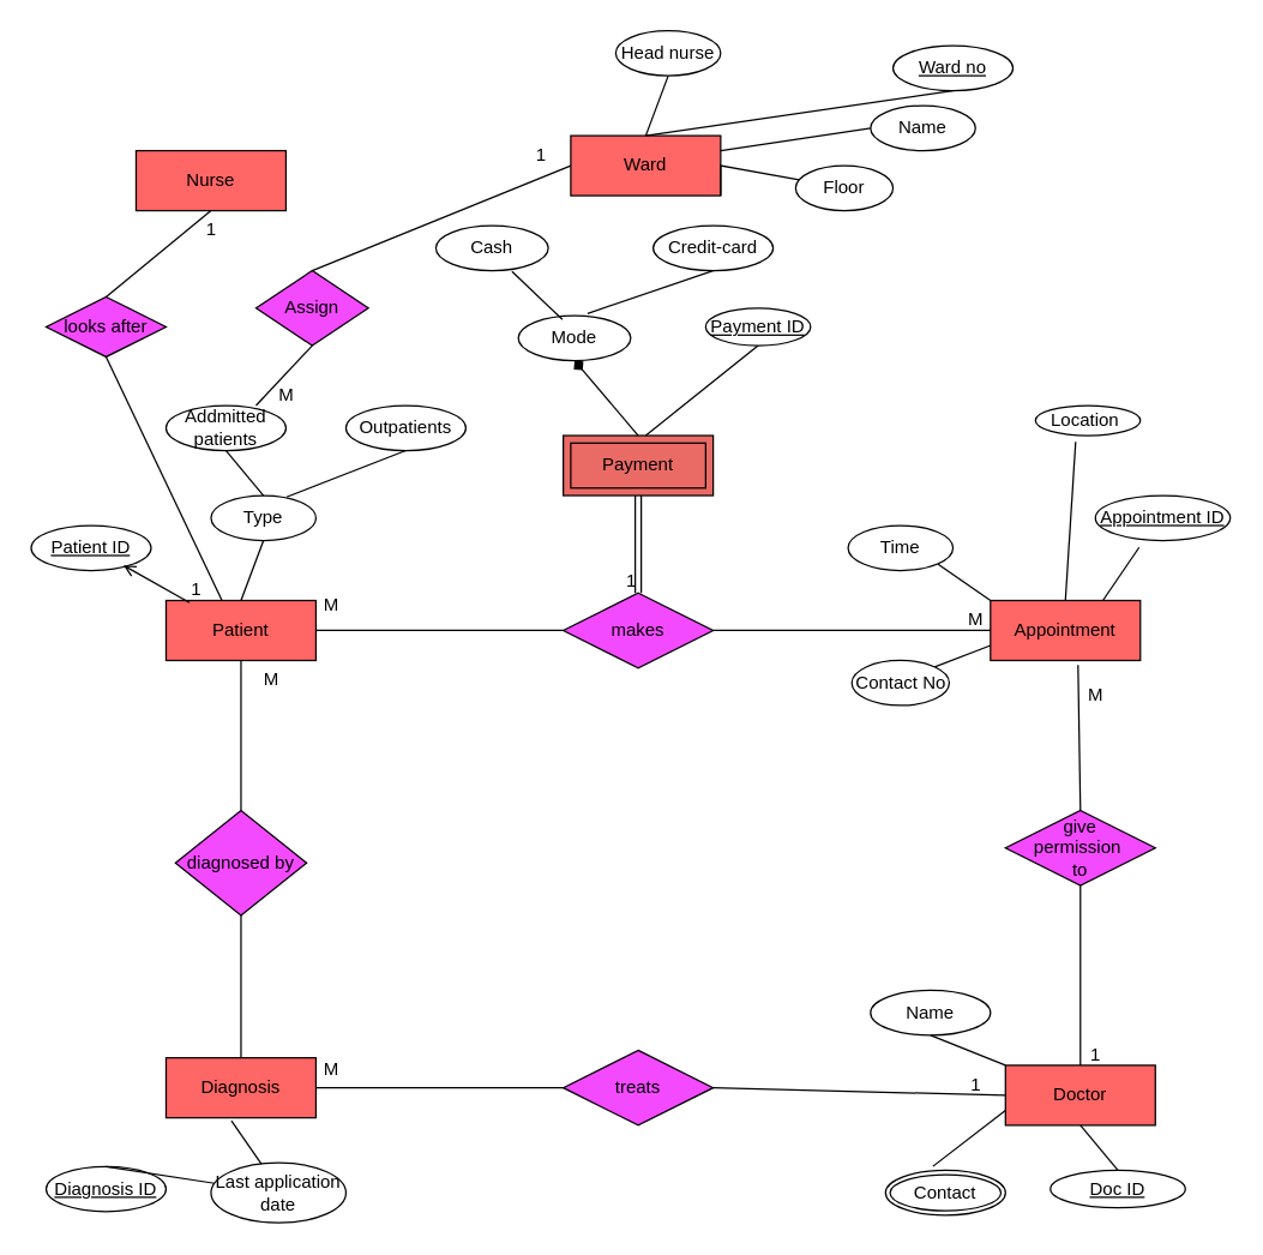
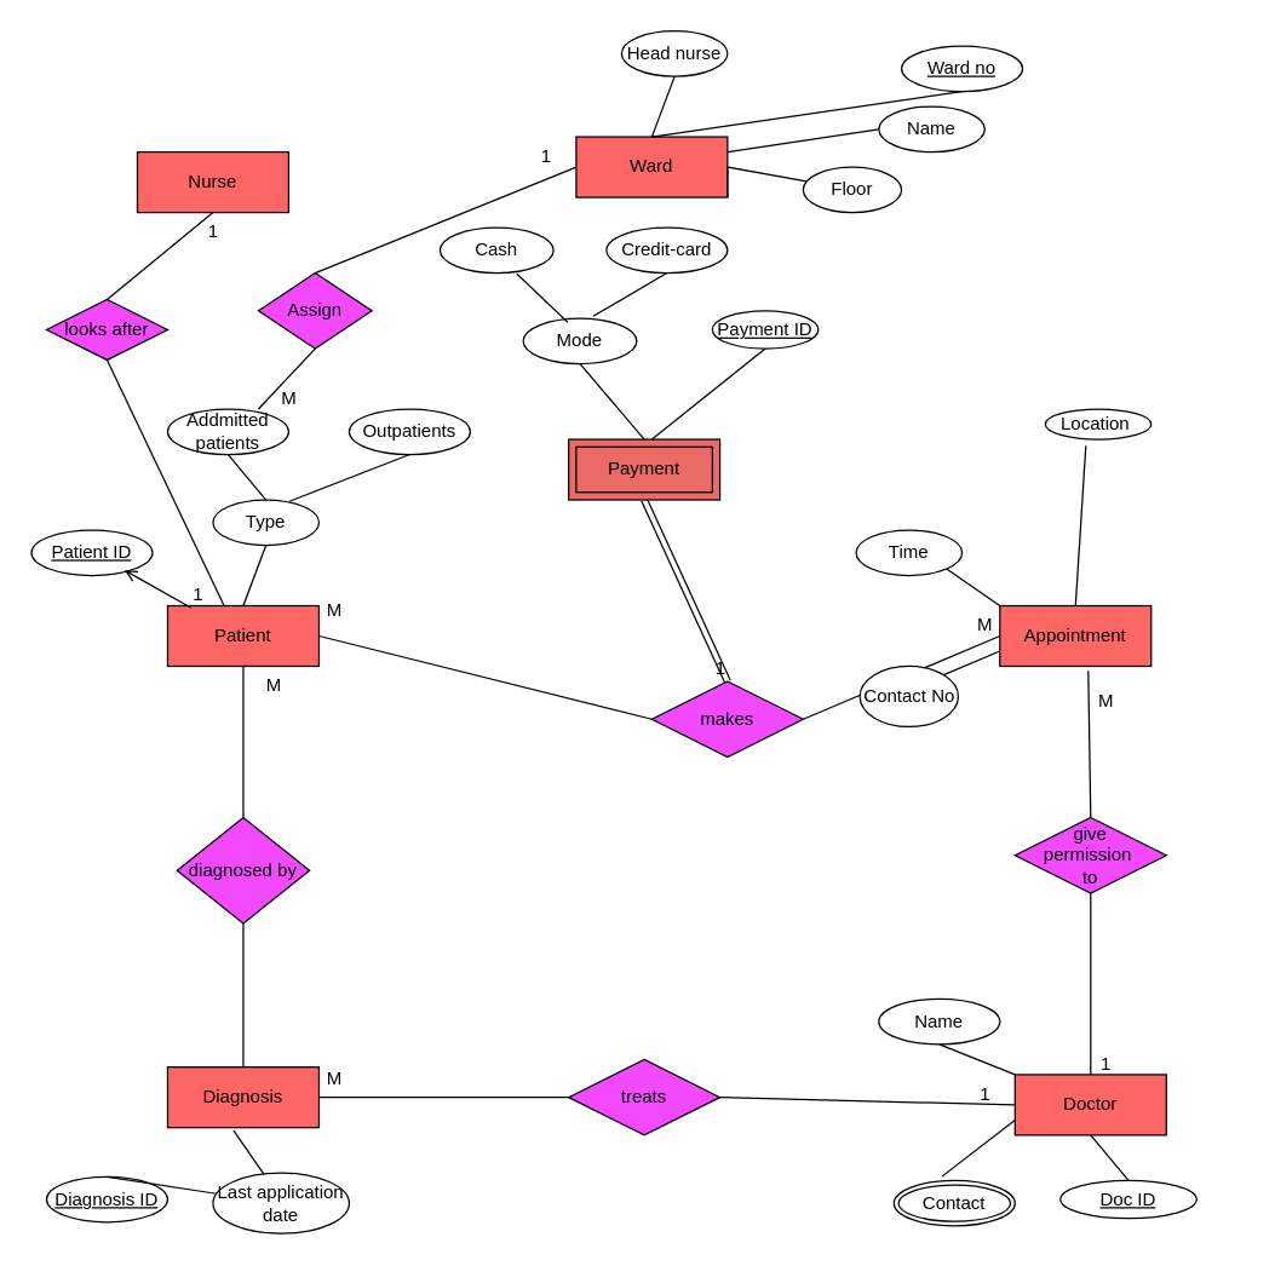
  <mxCell id="0" />
  <mxCell id="1" parent="0" />
  <mxCell id="2" value="Doctor" style="whiteSpace=wrap;html=1;align=center;fillColor=#FF6666;" vertex="1" parent="1"><mxGeometry x="670" y="710" width="100" height="40" as="geometry" /></mxCell>
  <mxCell id="3" value="Appointment" style="whiteSpace=wrap;html=1;align=center;fillColor=#FF6666;" vertex="1" parent="1"><mxGeometry x="660" y="400" width="100" height="40" as="geometry" /></mxCell>
  <mxCell id="4" value="Nurse" style="whiteSpace=wrap;html=1;align=center;fillColor=#FF6666;" vertex="1" parent="1"><mxGeometry x="90" y="100" width="100" height="40" as="geometry" /></mxCell>
  <mxCell id="5" value="Patient" style="whiteSpace=wrap;html=1;align=center;fillColor=#FF6666;" vertex="1" parent="1"><mxGeometry x="110" y="400" width="100" height="40" as="geometry" /></mxCell>
  <mxCell id="6" value="Diagnosis" style="whiteSpace=wrap;html=1;align=center;fillColor=#FF6666;" vertex="1" parent="1"><mxGeometry x="110" y="705" width="100" height="40" as="geometry" /></mxCell>
  <mxCell id="7" value="Ward" style="whiteSpace=wrap;html=1;align=center;fillColor=#FF6666;" vertex="1" parent="1"><mxGeometry x="380" y="90" width="100" height="40" as="geometry" /></mxCell>
  <mxCell id="8" value="give &lt;br&gt;permission&amp;nbsp;&lt;br&gt;to" style="shape=rhombus;perimeter=rhombusPerimeter;whiteSpace=wrap;html=1;align=center;fillColor=#F34AFF;" vertex="1" parent="1"><mxGeometry x="670" y="540" width="100" height="50" as="geometry" /></mxCell>
- <mxCell id="9" value="makes" style="shape=rhombus;perimeter=rhombusPerimeter;whiteSpace=wrap;html=1;align=center;fillColor=#F34AFF;" vertex="1" parent="1"><mxGeometry x="375" y="395" width="100" height="50" as="geometry" /></mxCell>
+ <mxCell id="9" value="makes" style="shape=rhombus;perimeter=rhombusPerimeter;whiteSpace=wrap;html=1;align=center;fillColor=#F34AFF;" vertex="1" parent="1"><mxGeometry x="430" y="450" width="100" height="50" as="geometry" /></mxCell>
  <mxCell id="10" value="Assign" style="shape=rhombus;perimeter=rhombusPerimeter;whiteSpace=wrap;html=1;align=center;fillColor=#F34AFF;direction=south;" vertex="1" parent="1"><mxGeometry x="170" y="180" width="75" height="50" as="geometry" /></mxCell>
  <mxCell id="11" value="diagnosed by" style="shape=rhombus;perimeter=rhombusPerimeter;whiteSpace=wrap;html=1;align=center;fillColor=#F34AFF;direction=south;" vertex="1" parent="1"><mxGeometry x="116.25" y="540" width="87.5" height="70" as="geometry" /></mxCell>
  <mxCell id="12" value="treats" style="shape=rhombus;perimeter=rhombusPerimeter;whiteSpace=wrap;html=1;align=center;fillColor=#F34AFF;" vertex="1" parent="1"><mxGeometry x="375" y="700" width="100" height="50" as="geometry" /></mxCell>
  <mxCell id="13" value="looks after" style="shape=rhombus;perimeter=rhombusPerimeter;whiteSpace=wrap;html=1;align=center;fillColor=#F34AFF;" vertex="1" parent="1"><mxGeometry x="30" y="197.5" width="80" height="40" as="geometry" /></mxCell>
  <mxCell id="14" value="" style="endArrow=none;html=1;rounded=0;entryX=0;entryY=0.5;entryDx=0;entryDy=0;exitX=1;exitY=0.5;exitDx=0;exitDy=0;" edge="1" parent="1" source="12" target="2"><mxGeometry relative="1" as="geometry"><mxPoint x="340" y="500" as="sourcePoint" /><mxPoint x="500" y="500" as="targetPoint" /></mxGeometry></mxCell>
  <mxCell id="15" value="" style="endArrow=none;html=1;rounded=0;entryX=0.5;entryY=0;entryDx=0;entryDy=0;exitX=0.5;exitY=1;exitDx=0;exitDy=0;" edge="1" parent="1" source="8" target="2"><mxGeometry relative="1" as="geometry"><mxPoint x="340" y="500" as="sourcePoint" /><mxPoint x="500" y="500" as="targetPoint" /></mxGeometry></mxCell>
  <mxCell id="16" value="" style="endArrow=none;html=1;rounded=0;entryX=0.5;entryY=0;entryDx=0;entryDy=0;exitX=0.584;exitY=1.075;exitDx=0;exitDy=0;exitPerimeter=0;" edge="1" parent="1" source="3" target="8"><mxGeometry relative="1" as="geometry"><mxPoint x="340" y="500" as="sourcePoint" /><mxPoint x="500" y="500" as="targetPoint" /></mxGeometry></mxCell>
  <mxCell id="17" value="" style="endArrow=none;html=1;rounded=0;exitX=1;exitY=0.5;exitDx=0;exitDy=0;entryX=0;entryY=0.5;entryDx=0;entryDy=0;" edge="1" parent="1" source="9" target="3"><mxGeometry relative="1" as="geometry"><mxPoint x="340" y="500" as="sourcePoint" /><mxPoint x="500" y="500" as="targetPoint" /></mxGeometry></mxCell>
  <mxCell id="18" value="" style="endArrow=none;html=1;rounded=0;exitX=1;exitY=0.5;exitDx=0;exitDy=0;entryX=0;entryY=0.5;entryDx=0;entryDy=0;" edge="1" parent="1" source="5" target="9"><mxGeometry relative="1" as="geometry"><mxPoint x="340" y="500" as="sourcePoint" /><mxPoint x="500" y="500" as="targetPoint" /></mxGeometry></mxCell>
  <mxCell id="19" value="" style="endArrow=none;html=1;rounded=0;exitX=0;exitY=0.5;exitDx=0;exitDy=0;entryX=0.5;entryY=1;entryDx=0;entryDy=0;" edge="1" parent="1" source="11" target="5"><mxGeometry relative="1" as="geometry"><mxPoint x="340" y="500" as="sourcePoint" /><mxPoint x="500" y="500" as="targetPoint" /></mxGeometry></mxCell>
  <mxCell id="20" value="" style="endArrow=none;html=1;rounded=0;exitX=0.5;exitY=0;exitDx=0;exitDy=0;entryX=1;entryY=0.5;entryDx=0;entryDy=0;" edge="1" parent="1" source="6" target="11"><mxGeometry relative="1" as="geometry"><mxPoint x="340" y="500" as="sourcePoint" /><mxPoint x="500" y="500" as="targetPoint" /></mxGeometry></mxCell>
  <mxCell id="21" value="" style="endArrow=none;html=1;rounded=0;exitX=1;exitY=0.5;exitDx=0;exitDy=0;entryX=0;entryY=0.5;entryDx=0;entryDy=0;" edge="1" parent="1" source="6" target="12"><mxGeometry relative="1" as="geometry"><mxPoint x="340" y="500" as="sourcePoint" /><mxPoint x="500" y="500" as="targetPoint" /></mxGeometry></mxCell>
  <mxCell id="22" value="" style="shape=link;html=1;rounded=0;entryX=0.5;entryY=0;entryDx=0;entryDy=0;" edge="1" parent="1" target="9"><mxGeometry relative="1" as="geometry"><mxPoint x="425" y="330" as="sourcePoint" /><mxPoint x="500" y="500" as="targetPoint" /></mxGeometry></mxCell>
  <mxCell id="23" value="1" style="resizable=0;html=1;whiteSpace=wrap;align=right;verticalAlign=bottom;" connectable="0" vertex="1" parent="22"><mxGeometry x="1" relative="1" as="geometry" /></mxCell>
  <mxCell id="24" value="Payment" style="shape=ext;margin=3;double=1;whiteSpace=wrap;html=1;align=center;fillColor=#EA6B66;" vertex="1" parent="1"><mxGeometry x="375" y="290" width="100" height="40" as="geometry" /></mxCell>
- <mxCell id="25" value="" style="endArrow=diamond;html=1;rounded=0;entryX=0.5;entryY=1;entryDx=0;entryDy=0;exitX=0.5;exitY=0;exitDx=0;exitDy=0;" edge="1" parent="1" source="24" target="29"><mxGeometry relative="1" as="geometry"><mxPoint x="340" y="380" as="sourcePoint" /><mxPoint x="500" y="380" as="targetPoint" /></mxGeometry></mxCell>
+ <mxCell id="25" value="" style="endArrow=none;html=1;rounded=0;entryX=0.5;entryY=1;entryDx=0;entryDy=0;exitX=0.5;exitY=0;exitDx=0;exitDy=0;" edge="1" parent="1" source="24" target="29"><mxGeometry relative="1" as="geometry"><mxPoint x="340" y="380" as="sourcePoint" /><mxPoint x="500" y="380" as="targetPoint" /></mxGeometry></mxCell>
  <mxCell id="26" value="" style="endArrow=none;html=1;rounded=0;" edge="1" parent="1"><mxGeometry relative="1" as="geometry"><mxPoint x="430" y="290" as="sourcePoint" /><mxPoint x="505" y="230" as="targetPoint" /></mxGeometry></mxCell>
- <mxCell id="27" value="Credit-card" style="ellipse;whiteSpace=wrap;html=1;align=center;" vertex="1" parent="1"><mxGeometry x="435" y="150" width="80" height="30" as="geometry" /></mxCell>
+ <mxCell id="27" value="Credit-card" style="ellipse;whiteSpace=wrap;html=1;align=center;" vertex="1" parent="1"><mxGeometry x="400" y="150" width="80" height="30" as="geometry" /></mxCell>
  <mxCell id="28" value="Cash" style="ellipse;whiteSpace=wrap;html=1;align=center;" vertex="1" parent="1"><mxGeometry x="290" y="150" width="75" height="30" as="geometry" /></mxCell>
  <mxCell id="29" value="Mode" style="ellipse;whiteSpace=wrap;html=1;align=center;" vertex="1" parent="1"><mxGeometry x="345" y="210" width="75" height="30" as="geometry" /></mxCell>
  <mxCell id="30" value="Payment ID" style="ellipse;whiteSpace=wrap;html=1;align=center;fontStyle=4;" vertex="1" parent="1"><mxGeometry x="470" y="205" width="70" height="25" as="geometry" /></mxCell>
  <mxCell id="31" value="" style="endArrow=none;html=1;rounded=0;exitX=0.616;exitY=-0.047;exitDx=0;exitDy=0;exitPerimeter=0;entryX=0.5;entryY=1;entryDx=0;entryDy=0;" edge="1" parent="1" source="29" target="27"><mxGeometry relative="1" as="geometry"><mxPoint x="340" y="380" as="sourcePoint" /><mxPoint x="500" y="380" as="targetPoint" /></mxGeometry></mxCell>
  <mxCell id="32" value="" style="endArrow=none;html=1;rounded=0;exitX=0.677;exitY=1.02;exitDx=0;exitDy=0;exitPerimeter=0;entryX=0.392;entryY=0.087;entryDx=0;entryDy=0;entryPerimeter=0;" edge="1" parent="1" source="28" target="29"><mxGeometry relative="1" as="geometry"><mxPoint x="340" y="380" as="sourcePoint" /><mxPoint x="500" y="380" as="targetPoint" /></mxGeometry></mxCell>
  <mxCell id="33" value="Patient ID" style="ellipse;whiteSpace=wrap;html=1;align=center;fontStyle=4;" vertex="1" parent="1"><mxGeometry x="20" y="350" width="80" height="30" as="geometry" /></mxCell>
  <mxCell id="34" value="Type" style="ellipse;whiteSpace=wrap;html=1;align=center;" vertex="1" parent="1"><mxGeometry x="140" y="330" width="70" height="30" as="geometry" /></mxCell>
  <mxCell id="35" value="Outpatients" style="ellipse;whiteSpace=wrap;html=1;align=center;" vertex="1" parent="1"><mxGeometry x="230" y="270" width="80" height="30" as="geometry" /></mxCell>
  <mxCell id="36" value="Addmitted patients" style="ellipse;whiteSpace=wrap;html=1;align=center;" vertex="1" parent="1"><mxGeometry x="110" y="270" width="80" height="30" as="geometry" /></mxCell>
  <mxCell id="37" value="" style="endArrow=none;html=1;rounded=0;entryX=0;entryY=0;entryDx=0;entryDy=0;exitX=1;exitY=1;exitDx=0;exitDy=0;" edge="1" parent="1" source="51" target="3"><mxGeometry relative="1" as="geometry"><mxPoint x="340" y="380" as="sourcePoint" /><mxPoint x="500" y="380" as="targetPoint" /></mxGeometry></mxCell>
  <mxCell id="38" value="" style="endArrow=none;html=1;rounded=0;entryX=1;entryY=0;entryDx=0;entryDy=0;exitX=0;exitY=0.75;exitDx=0;exitDy=0;" edge="1" parent="1" source="3" target="49"><mxGeometry relative="1" as="geometry"><mxPoint x="340" y="380" as="sourcePoint" /><mxPoint x="500" y="380" as="targetPoint" /></mxGeometry></mxCell>
  <mxCell id="39" value="" style="endArrow=none;html=1;rounded=0;exitX=0.72;exitY=0.033;exitDx=0;exitDy=0;exitPerimeter=0;entryX=0.5;entryY=1;entryDx=0;entryDy=0;" edge="1" parent="1" source="34" target="35"><mxGeometry relative="1" as="geometry"><mxPoint x="340" y="380" as="sourcePoint" /><mxPoint x="500" y="380" as="targetPoint" /></mxGeometry></mxCell>
  <mxCell id="40" value="" style="endArrow=none;html=1;rounded=0;exitX=0.5;exitY=0;exitDx=0;exitDy=0;entryX=0.5;entryY=1;entryDx=0;entryDy=0;" edge="1" parent="1" source="34" target="36"><mxGeometry relative="1" as="geometry"><mxPoint x="340" y="380" as="sourcePoint" /><mxPoint x="500" y="380" as="targetPoint" /></mxGeometry></mxCell>
  <mxCell id="41" value="" style="endArrow=open;html=1;rounded=0;exitX=0.156;exitY=0.035;exitDx=0;exitDy=0;exitPerimeter=0;entryX=0.77;entryY=0.887;entryDx=0;entryDy=0;entryPerimeter=0;" edge="1" parent="1" source="5" target="33"><mxGeometry relative="1" as="geometry"><mxPoint x="340" y="380" as="sourcePoint" /><mxPoint x="500" y="380" as="targetPoint" /></mxGeometry></mxCell>
  <mxCell id="42" value="" style="endArrow=none;html=1;rounded=0;exitX=0.5;exitY=0;exitDx=0;exitDy=0;entryX=0.5;entryY=1;entryDx=0;entryDy=0;" edge="1" parent="1" source="5" target="34"><mxGeometry relative="1" as="geometry"><mxPoint x="340" y="380" as="sourcePoint" /><mxPoint x="500" y="380" as="targetPoint" /></mxGeometry></mxCell>
  <mxCell id="43" value="" style="endArrow=none;html=1;rounded=0;exitX=0.5;exitY=0;exitDx=0;exitDy=0;entryX=0.5;entryY=1;entryDx=0;entryDy=0;" edge="1" parent="1" source="13" target="4"><mxGeometry relative="1" as="geometry"><mxPoint x="340" y="380" as="sourcePoint" /><mxPoint x="500" y="380" as="targetPoint" /></mxGeometry></mxCell>
  <mxCell id="44" value="" style="endArrow=none;html=1;rounded=0;exitX=0.5;exitY=1;exitDx=0;exitDy=0;entryX=0.372;entryY=-0.005;entryDx=0;entryDy=0;entryPerimeter=0;" edge="1" parent="1" source="13" target="5"><mxGeometry relative="1" as="geometry"><mxPoint x="340" y="380" as="sourcePoint" /><mxPoint x="150" y="270" as="targetPoint" /></mxGeometry></mxCell>
- <mxCell id="45" value="Appointment ID" style="ellipse;whiteSpace=wrap;html=1;align=center;fontStyle=4;" vertex="1" parent="1"><mxGeometry x="730" y="330" width="90" height="30" as="geometry" /></mxCell>
  <mxCell id="46" value="Floor" style="ellipse;whiteSpace=wrap;html=1;align=center;" vertex="1" parent="1"><mxGeometry x="530" y="110" width="65" height="30" as="geometry" /></mxCell>
  <mxCell id="47" value="Last application date" style="ellipse;whiteSpace=wrap;html=1;align=center;" vertex="1" parent="1"><mxGeometry x="140" y="775" width="90" height="40" as="geometry" /></mxCell>
  <mxCell id="48" value="Name" style="ellipse;whiteSpace=wrap;html=1;align=center;" vertex="1" parent="1"><mxGeometry x="580" y="660" width="80" height="30" as="geometry" /></mxCell>
- <mxCell id="49" value="Contact No" style="ellipse;whiteSpace=wrap;html=1;align=center;" vertex="1" parent="1"><mxGeometry x="567.5" y="440" width="65" height="30" as="geometry" /></mxCell>
+ <mxCell id="49" value="Contact No" style="ellipse;whiteSpace=wrap;html=1;align=center;" vertex="1" parent="1"><mxGeometry x="567.5" y="440" width="65" height="40" as="geometry" /></mxCell>
  <mxCell id="50" value="Location&amp;nbsp;" style="ellipse;whiteSpace=wrap;html=1;align=center;" vertex="1" parent="1"><mxGeometry x="690" y="270" width="70" height="20" as="geometry" /></mxCell>
  <mxCell id="51" value="Time" style="ellipse;whiteSpace=wrap;html=1;align=center;" vertex="1" parent="1"><mxGeometry x="565" y="350" width="70" height="30" as="geometry" /></mxCell>
  <mxCell id="52" value="" style="endArrow=none;html=1;rounded=0;entryX=0;entryY=0;entryDx=0;entryDy=0;exitX=0.5;exitY=1;exitDx=0;exitDy=0;" edge="1" parent="1" source="48" target="2"><mxGeometry relative="1" as="geometry"><mxPoint x="350" y="520" as="sourcePoint" /><mxPoint x="510" y="520" as="targetPoint" /></mxGeometry></mxCell>
- <mxCell id="53" value="" style="endArrow=none;html=1;rounded=0;entryX=0.75;entryY=0;entryDx=0;entryDy=0;exitX=0.324;exitY=1.153;exitDx=0;exitDy=0;exitPerimeter=0;" edge="1" parent="1" source="45" target="3"><mxGeometry relative="1" as="geometry"><mxPoint x="350" y="520" as="sourcePoint" /><mxPoint x="510" y="520" as="targetPoint" /></mxGeometry></mxCell>
  <mxCell id="54" value="" style="endArrow=none;html=1;rounded=0;entryX=0.5;entryY=0;entryDx=0;entryDy=0;exitX=0.383;exitY=1.21;exitDx=0;exitDy=0;exitPerimeter=0;" edge="1" parent="1" source="50" target="3"><mxGeometry relative="1" as="geometry"><mxPoint x="550" y="350" as="sourcePoint" /><mxPoint x="710" y="350" as="targetPoint" /></mxGeometry></mxCell>
  <mxCell id="55" value="Contact" style="ellipse;shape=doubleEllipse;margin=3;whiteSpace=wrap;html=1;align=center;" vertex="1" parent="1"><mxGeometry x="590" y="780" width="80" height="30" as="geometry" /></mxCell>
  <mxCell id="56" value="Doc ID" style="ellipse;whiteSpace=wrap;html=1;align=center;fontStyle=4;" vertex="1" parent="1"><mxGeometry x="700" y="780" width="90" height="25" as="geometry" /></mxCell>
  <mxCell id="57" value="" style="endArrow=none;html=1;rounded=0;entryX=0.5;entryY=0;entryDx=0;entryDy=0;exitX=0.5;exitY=1;exitDx=0;exitDy=0;" edge="1" parent="1" source="2" target="56"><mxGeometry relative="1" as="geometry"><mxPoint x="350" y="520" as="sourcePoint" /><mxPoint x="750" y="770" as="targetPoint" /></mxGeometry></mxCell>
  <mxCell id="58" value="" style="endArrow=none;html=1;rounded=0;entryX=0.395;entryY=-0.087;entryDx=0;entryDy=0;entryPerimeter=0;exitX=0;exitY=0.75;exitDx=0;exitDy=0;" edge="1" parent="1" source="2" target="55"><mxGeometry relative="1" as="geometry"><mxPoint x="350" y="520" as="sourcePoint" /><mxPoint x="510" y="520" as="targetPoint" /></mxGeometry></mxCell>
  <mxCell id="59" value="Diagnosis ID" style="ellipse;whiteSpace=wrap;html=1;align=center;fontStyle=4;" vertex="1" parent="1"><mxGeometry x="30" y="777.5" width="80" height="30" as="geometry" /></mxCell>
  <mxCell id="60" value="" style="endArrow=none;html=1;rounded=0;entryX=0.373;entryY=0.02;entryDx=0;entryDy=0;entryPerimeter=0;exitX=0.436;exitY=1.05;exitDx=0;exitDy=0;exitPerimeter=0;" edge="1" parent="1" source="6" target="47"><mxGeometry relative="1" as="geometry"><mxPoint x="350" y="520" as="sourcePoint" /><mxPoint x="510" y="520" as="targetPoint" /></mxGeometry></mxCell>
  <mxCell id="61" value="" style="endArrow=none;html=1;rounded=0;exitX=0.5;exitY=0;exitDx=0;exitDy=0;" edge="1" parent="1" source="59" target="47"><mxGeometry relative="1" as="geometry"><mxPoint x="80" y="770" as="sourcePoint" /><mxPoint x="510" y="520" as="targetPoint" /></mxGeometry></mxCell>
  <mxCell id="62" value="" style="endArrow=none;html=1;rounded=0;exitX=0;exitY=0.5;exitDx=0;exitDy=0;" edge="1" parent="1" source="10"><mxGeometry relative="1" as="geometry"><mxPoint x="350" y="350" as="sourcePoint" /><mxPoint x="380" y="110" as="targetPoint" /></mxGeometry></mxCell>
  <mxCell id="63" value="" style="endArrow=none;html=1;rounded=0;exitX=0.75;exitY=0;exitDx=0;exitDy=0;exitPerimeter=0;entryX=1;entryY=0.5;entryDx=0;entryDy=0;" edge="1" parent="1" source="36" target="10"><mxGeometry relative="1" as="geometry"><mxPoint x="350" y="350" as="sourcePoint" /><mxPoint x="510" y="350" as="targetPoint" /></mxGeometry></mxCell>
  <mxCell id="64" value="Head nurse" style="ellipse;whiteSpace=wrap;html=1;align=center;" vertex="1" parent="1"><mxGeometry x="410" y="20" width="70" height="30" as="geometry" /></mxCell>
  <mxCell id="65" value="Name" style="ellipse;whiteSpace=wrap;html=1;align=center;" vertex="1" parent="1"><mxGeometry x="580" y="70" width="70" height="30" as="geometry" /></mxCell>
  <mxCell id="66" value="Ward no" style="ellipse;whiteSpace=wrap;html=1;align=center;fontStyle=4;" vertex="1" parent="1"><mxGeometry x="595" y="30" width="80" height="30" as="geometry" /></mxCell>
  <mxCell id="67" value="" style="endArrow=none;html=1;rounded=0;entryX=0.5;entryY=1;entryDx=0;entryDy=0;" edge="1" parent="1" target="64"><mxGeometry relative="1" as="geometry"><mxPoint x="430" y="90" as="sourcePoint" /><mxPoint x="530" y="200" as="targetPoint" /></mxGeometry></mxCell>
  <mxCell id="68" value="" style="endArrow=none;html=1;rounded=0;entryX=0.5;entryY=1;entryDx=0;entryDy=0;" edge="1" parent="1" target="66"><mxGeometry relative="1" as="geometry"><mxPoint x="430" y="90" as="sourcePoint" /><mxPoint x="590" y="90" as="targetPoint" /><Array as="points"><mxPoint x="430" y="90" /></Array></mxGeometry></mxCell>
  <mxCell id="69" value="" style="endArrow=none;html=1;rounded=0;exitX=1;exitY=0.25;exitDx=0;exitDy=0;entryX=0;entryY=0.5;entryDx=0;entryDy=0;" edge="1" parent="1" source="7" target="65"><mxGeometry relative="1" as="geometry"><mxPoint x="370" y="200" as="sourcePoint" /><mxPoint x="530" y="200" as="targetPoint" /></mxGeometry></mxCell>
  <mxCell id="70" value="" style="endArrow=none;html=1;rounded=0;exitX=1;exitY=1;exitDx=0;exitDy=0;" edge="1" parent="1" source="7" target="46"><mxGeometry relative="1" as="geometry"><mxPoint x="370" y="200" as="sourcePoint" /><mxPoint x="530" y="200" as="targetPoint" /><Array as="points"><mxPoint x="480" y="110" /></Array></mxGeometry></mxCell>
  <mxCell id="71" value="M" style="text;html=1;align=center;verticalAlign=middle;resizable=0;points=[];autosize=1;strokeColor=none;fillColor=none;" vertex="1" parent="1"><mxGeometry x="205" y="388" width="30" height="30" as="geometry" /></mxCell>
  <mxCell id="72" value="M" style="text;html=1;align=center;verticalAlign=middle;resizable=0;points=[];autosize=1;strokeColor=none;fillColor=none;" vertex="1" parent="1"><mxGeometry x="635" y="398" width="30" height="30" as="geometry" /></mxCell>
  <mxCell id="73" value="1" style="text;html=1;align=center;verticalAlign=middle;resizable=0;points=[];autosize=1;strokeColor=none;fillColor=none;" vertex="1" parent="1"><mxGeometry x="125" y="138" width="30" height="30" as="geometry" /></mxCell>
  <mxCell id="74" value="1" style="text;html=1;align=center;verticalAlign=middle;resizable=0;points=[];autosize=1;strokeColor=none;fillColor=none;" vertex="1" parent="1"><mxGeometry x="115" y="378" width="30" height="30" as="geometry" /></mxCell>
  <mxCell id="75" value="M" style="text;html=1;align=center;verticalAlign=middle;resizable=0;points=[];autosize=1;strokeColor=none;fillColor=none;" vertex="1" parent="1"><mxGeometry x="175" y="248" width="30" height="30" as="geometry" /></mxCell>
  <mxCell id="76" value="1" style="text;html=1;align=center;verticalAlign=middle;resizable=0;points=[];autosize=1;strokeColor=none;fillColor=none;" vertex="1" parent="1"><mxGeometry x="345" y="88" width="30" height="30" as="geometry" /></mxCell>
  <mxCell id="77" value="1" style="text;html=1;align=center;verticalAlign=middle;resizable=0;points=[];autosize=1;strokeColor=none;fillColor=none;" vertex="1" parent="1"><mxGeometry x="635" y="708" width="30" height="30" as="geometry" /></mxCell>
  <mxCell id="78" value="M" style="text;html=1;align=center;verticalAlign=middle;resizable=0;points=[];autosize=1;strokeColor=none;fillColor=none;" vertex="1" parent="1"><mxGeometry x="205" y="698" width="30" height="30" as="geometry" /></mxCell>
  <mxCell id="79" value="M" style="text;html=1;align=center;verticalAlign=middle;resizable=0;points=[];autosize=1;strokeColor=none;fillColor=none;" vertex="1" parent="1"><mxGeometry x="165" y="438" width="30" height="30" as="geometry" /></mxCell>
  <mxCell id="80" value="1" style="text;html=1;align=center;verticalAlign=middle;resizable=0;points=[];autosize=1;strokeColor=none;fillColor=none;" vertex="1" parent="1"><mxGeometry x="715" y="688" width="30" height="30" as="geometry" /></mxCell>
  <mxCell id="81" value="M" style="text;html=1;align=center;verticalAlign=middle;resizable=0;points=[];autosize=1;strokeColor=none;fillColor=none;" vertex="1" parent="1"><mxGeometry x="715" y="448" width="30" height="30" as="geometry" /></mxCell>
